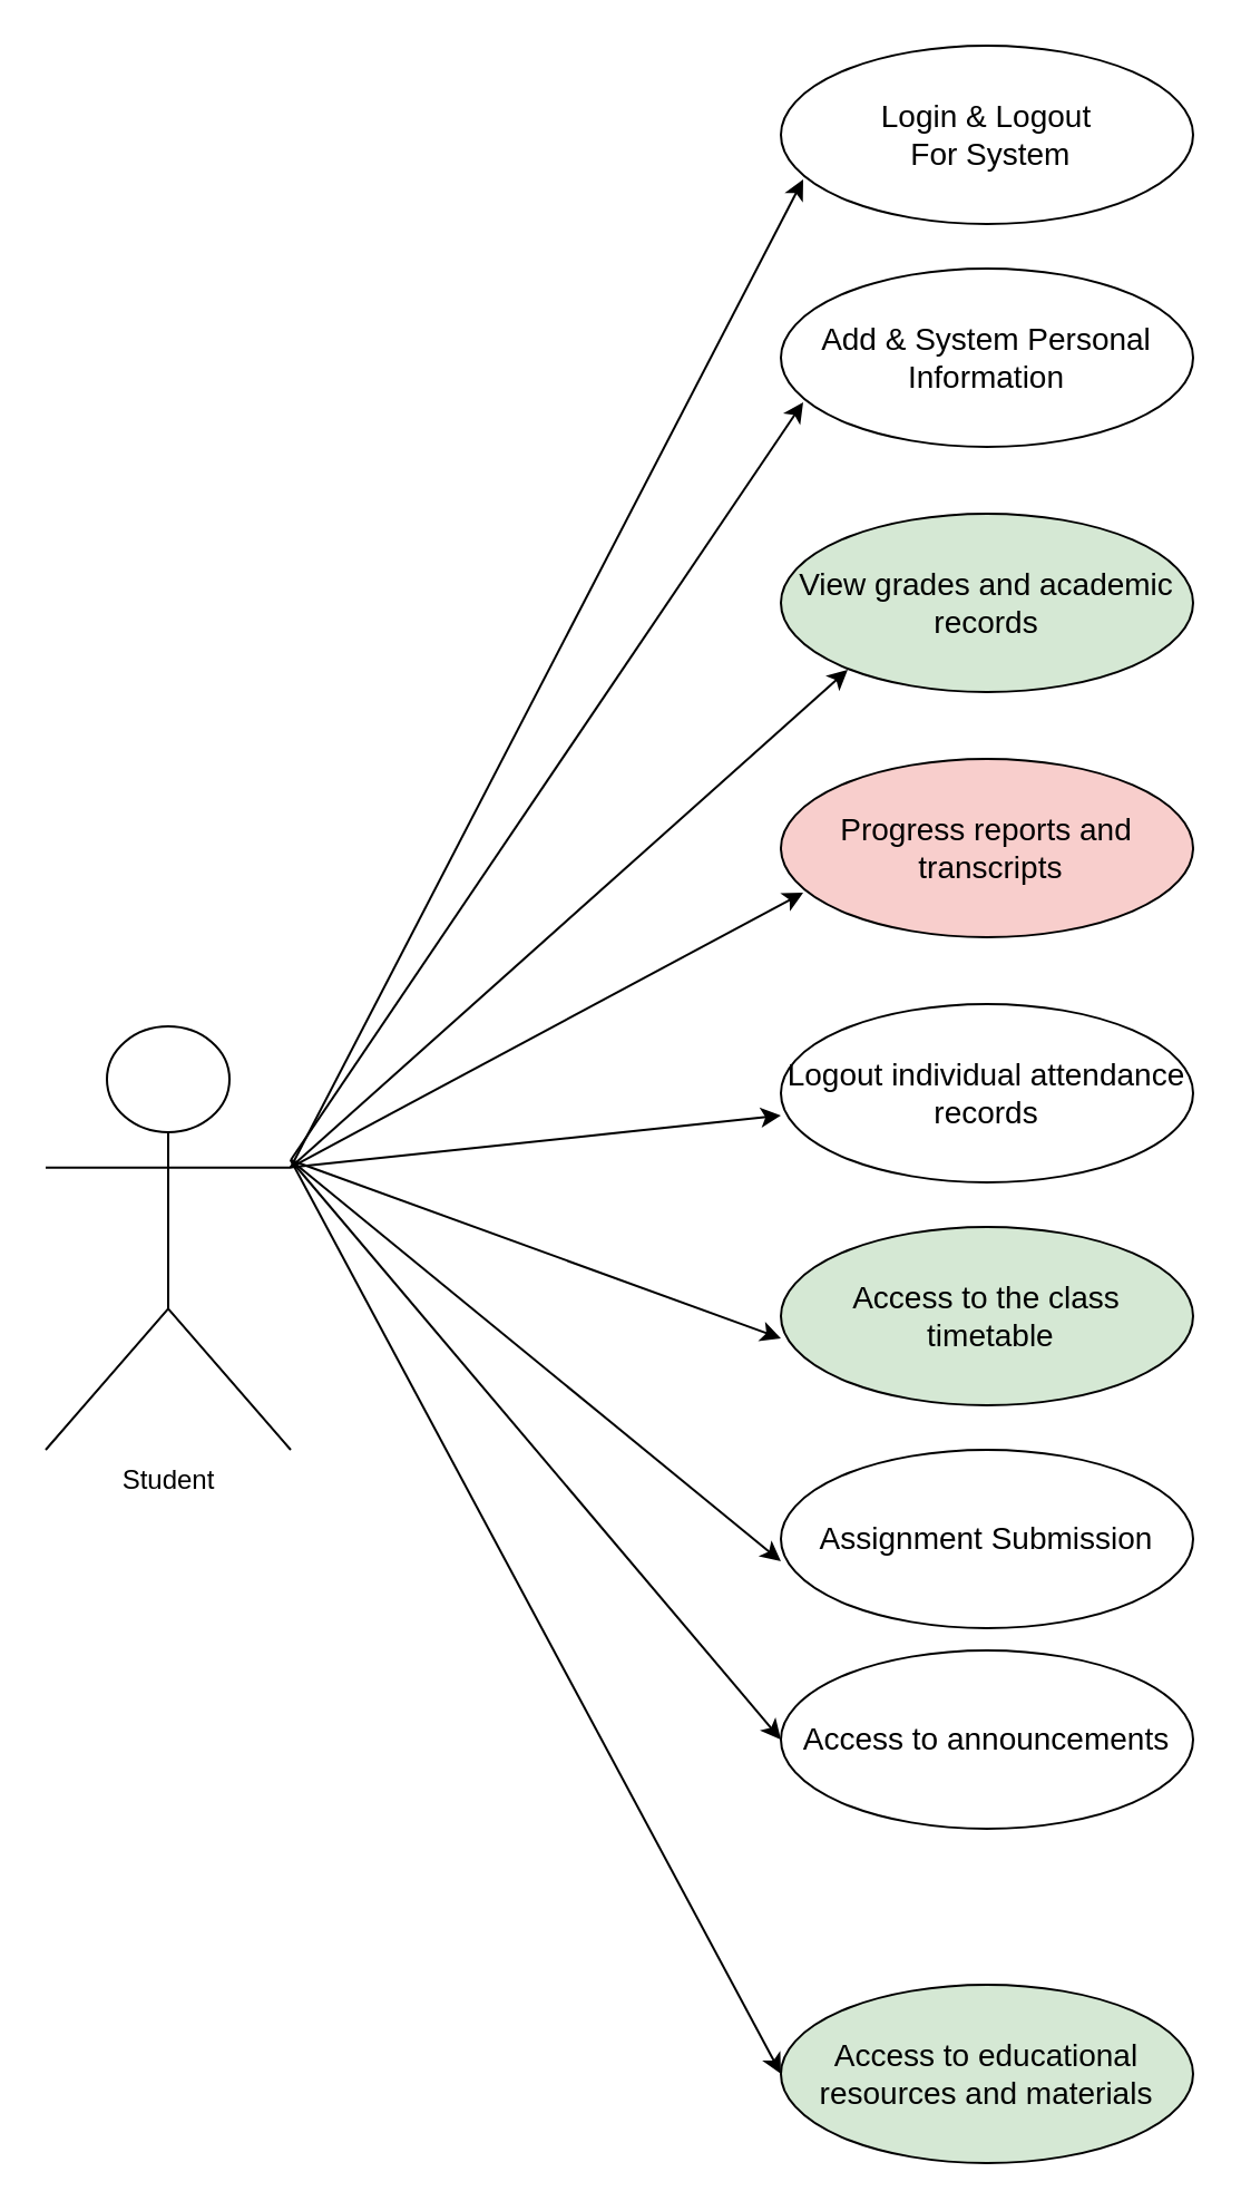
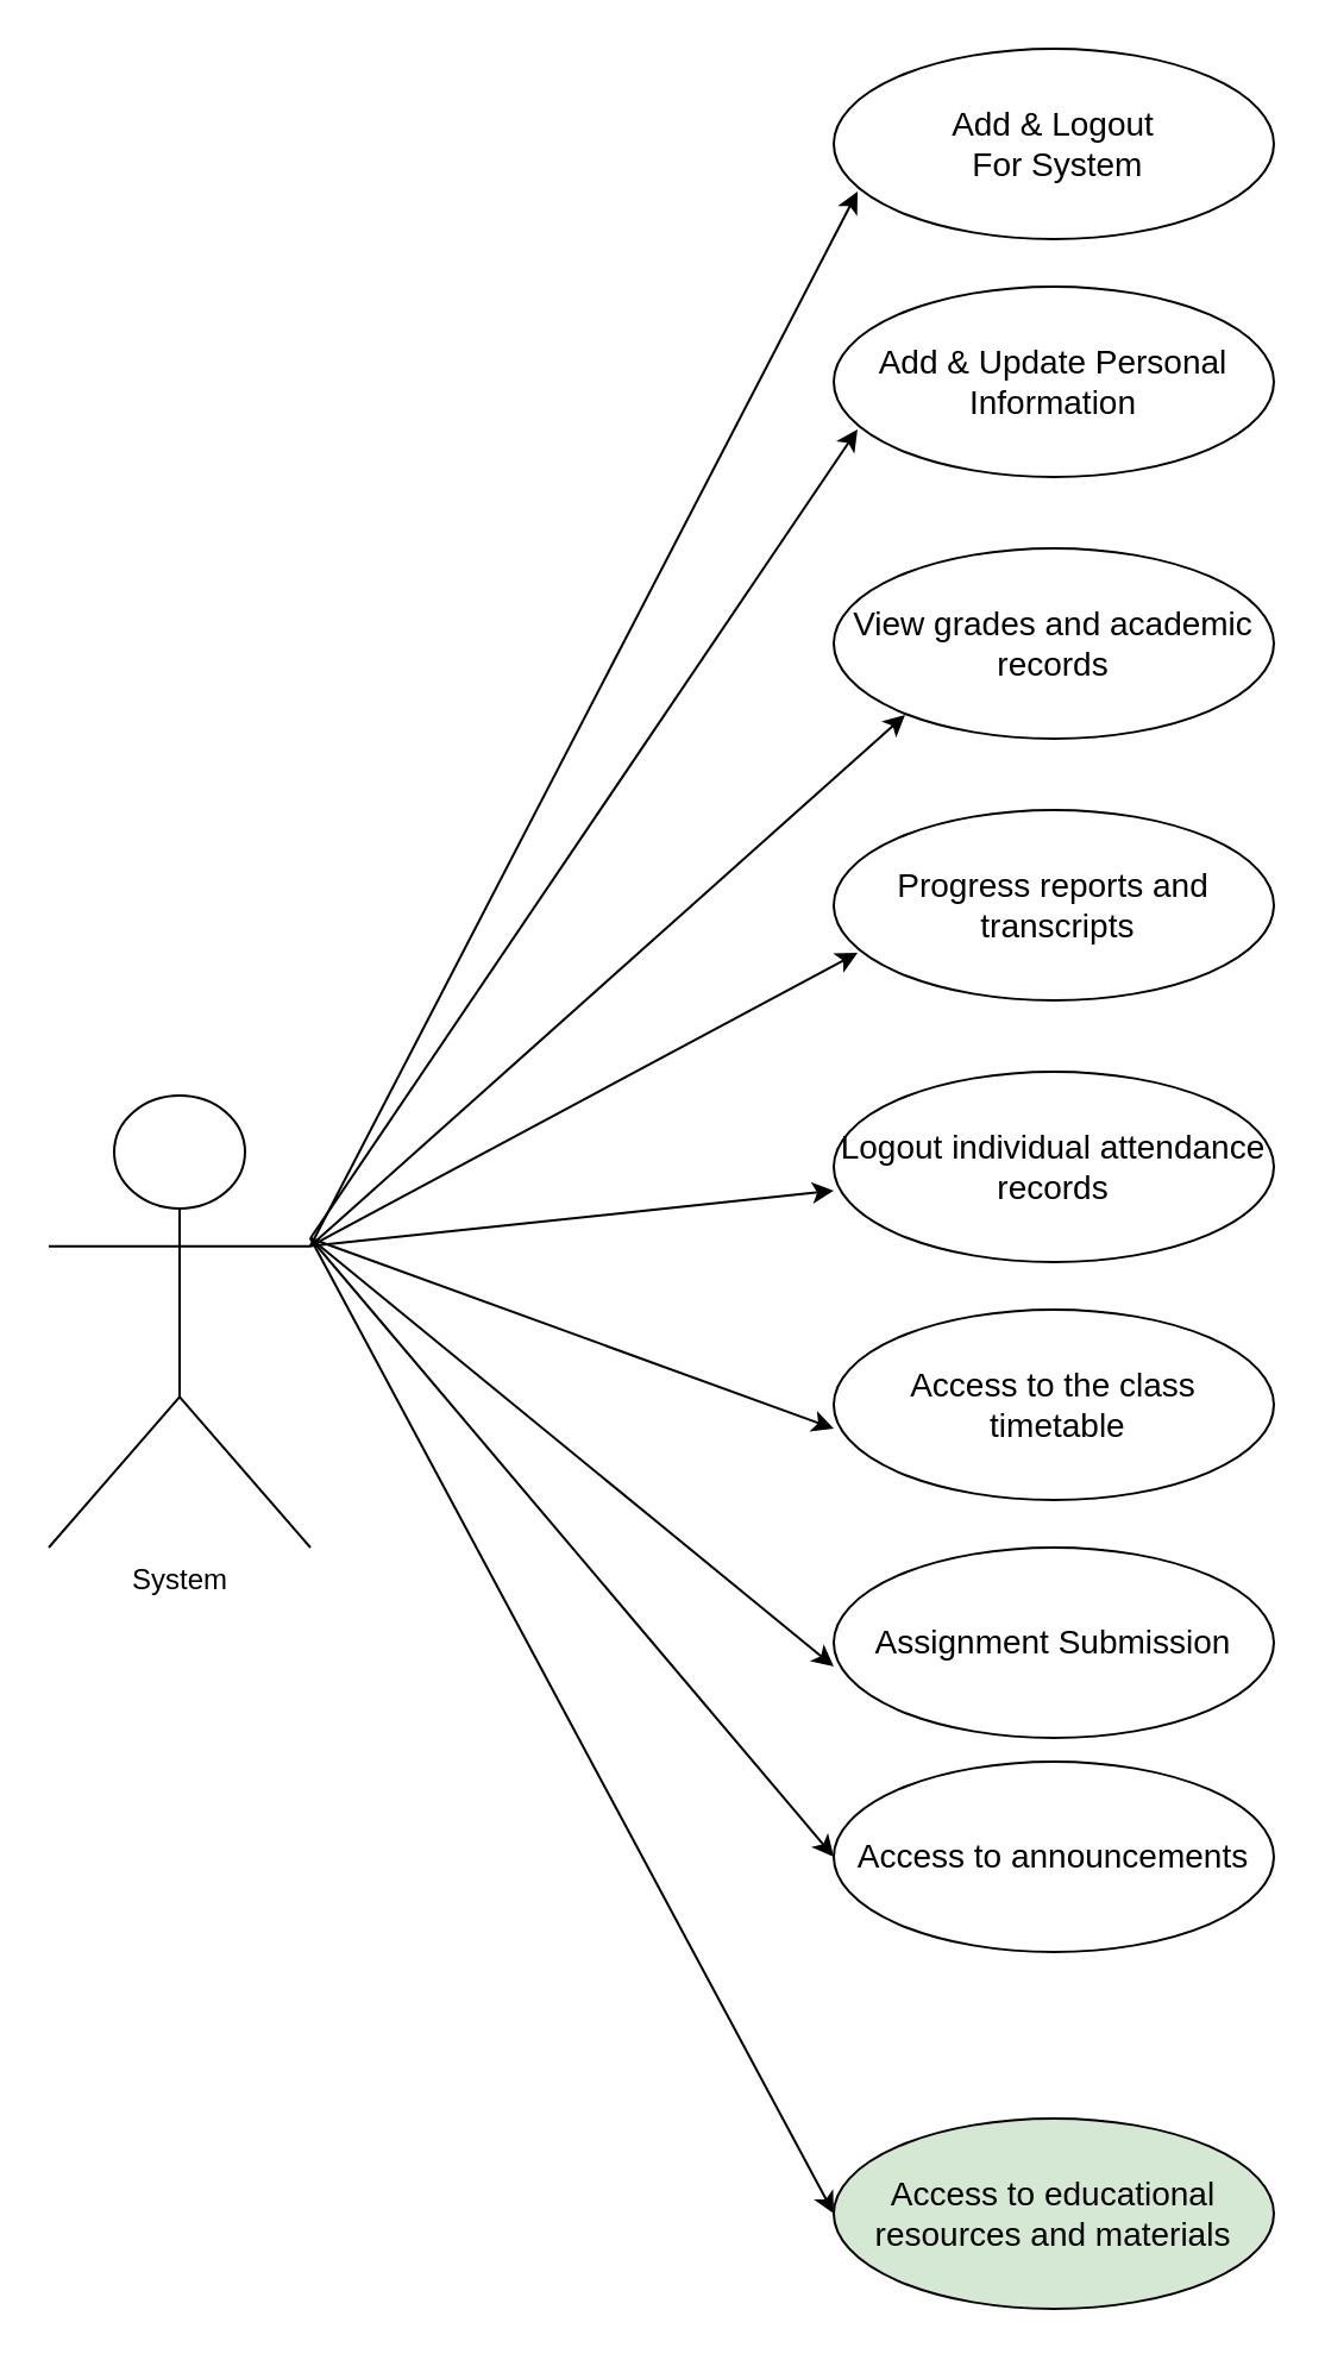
  <mxCell id="0" />
  <mxCell id="1" parent="0" />
- <mxCell id="2" value="Student" style="shape=umlActor;verticalLabelPosition=bottom;verticalAlign=top;html=1;outlineConnect=0;" vertex="1" parent="1"><mxGeometry x="20" y="460" width="110" height="190" as="geometry" /></mxCell>
- <mxCell id="3" value="&lt;font style=&quot;font-size: 14px;&quot;&gt;Login &amp;amp; Logout&lt;br&gt;&amp;nbsp;For System&lt;/font&gt;" style="ellipse;whiteSpace=wrap;html=1;" vertex="1" parent="1"><mxGeometry x="350" y="20" width="185" height="80" as="geometry" /></mxCell>
- <mxCell id="4" value="&lt;font style=&quot;font-size: 14px;&quot;&gt;Add &amp;amp; System Personal Information&lt;/font&gt;" style="ellipse;whiteSpace=wrap;html=1;" vertex="1" parent="1"><mxGeometry x="350" y="120" width="185" height="80" as="geometry" /></mxCell>
- <mxCell id="5" value="&lt;div&gt;&lt;font style=&quot;font-size: 14px;&quot;&gt;View grades and academic records&lt;/font&gt;&lt;/div&gt;" style="ellipse;whiteSpace=wrap;html=1;fillColor=#d5e8d4;" vertex="1" parent="1"><mxGeometry x="350" y="230" width="185" height="80" as="geometry" /></mxCell>
- <mxCell id="6" value="&lt;div style=&quot;font-size: 14px;&quot;&gt;&lt;font style=&quot;font-size: 14px;&quot;&gt;Progress reports and&lt;/font&gt;&lt;/div&gt;&lt;div style=&quot;font-size: 14px;&quot;&gt;&lt;font style=&quot;font-size: 14px;&quot;&gt;&amp;nbsp;transcripts&lt;/font&gt;&lt;/div&gt;" style="ellipse;whiteSpace=wrap;html=1;fillColor=#f8cecc;" vertex="1" parent="1"><mxGeometry x="350" y="340" width="185" height="80" as="geometry" /></mxCell>
+ <mxCell id="2" value="System" style="shape=umlActor;verticalLabelPosition=bottom;verticalAlign=top;html=1;outlineConnect=0;" vertex="1" parent="1"><mxGeometry x="20" y="460" width="110" height="190" as="geometry" /></mxCell>
+ <mxCell id="3" value="&lt;font style=&quot;font-size: 14px;&quot;&gt;Add &amp;amp; Logout&lt;br&gt;&amp;nbsp;For System&lt;/font&gt;" style="ellipse;whiteSpace=wrap;html=1;" vertex="1" parent="1"><mxGeometry x="350" y="20" width="185" height="80" as="geometry" /></mxCell>
+ <mxCell id="4" value="&lt;font style=&quot;font-size: 14px;&quot;&gt;Add &amp;amp; Update Personal Information&lt;/font&gt;" style="ellipse;whiteSpace=wrap;html=1;" vertex="1" parent="1"><mxGeometry x="350" y="120" width="185" height="80" as="geometry" /></mxCell>
+ <mxCell id="5" value="&lt;div&gt;&lt;font style=&quot;font-size: 14px;&quot;&gt;View grades and academic records&lt;/font&gt;&lt;/div&gt;" style="ellipse;whiteSpace=wrap;html=1;" vertex="1" parent="1"><mxGeometry x="350" y="230" width="185" height="80" as="geometry" /></mxCell>
+ <mxCell id="6" value="&lt;div style=&quot;font-size: 14px;&quot;&gt;&lt;font style=&quot;font-size: 14px;&quot;&gt;Progress reports and&lt;/font&gt;&lt;/div&gt;&lt;div style=&quot;font-size: 14px;&quot;&gt;&lt;font style=&quot;font-size: 14px;&quot;&gt;&amp;nbsp;transcripts&lt;/font&gt;&lt;/div&gt;" style="ellipse;whiteSpace=wrap;html=1;" vertex="1" parent="1"><mxGeometry x="350" y="340" width="185" height="80" as="geometry" /></mxCell>
  <mxCell id="7" value="&lt;font style=&quot;font-size: 14px;&quot;&gt;Logout individual attendance records&lt;/font&gt;" style="ellipse;whiteSpace=wrap;html=1;" vertex="1" parent="1"><mxGeometry x="350" y="450" width="185" height="80" as="geometry" /></mxCell>
- <mxCell id="8" value="&lt;div style=&quot;font-size: 14px;&quot;&gt;&lt;font style=&quot;font-size: 14px;&quot;&gt;Access to the class&lt;/font&gt;&lt;/div&gt;&lt;div style=&quot;font-size: 14px;&quot;&gt;&lt;font style=&quot;font-size: 14px;&quot;&gt;&amp;nbsp;timetable&lt;/font&gt;&lt;/div&gt;" style="ellipse;whiteSpace=wrap;html=1;fillColor=#d5e8d4;" vertex="1" parent="1"><mxGeometry x="350" y="550" width="185" height="80" as="geometry" /></mxCell>
+ <mxCell id="8" value="&lt;div style=&quot;font-size: 14px;&quot;&gt;&lt;font style=&quot;font-size: 14px;&quot;&gt;Access to the class&lt;/font&gt;&lt;/div&gt;&lt;div style=&quot;font-size: 14px;&quot;&gt;&lt;font style=&quot;font-size: 14px;&quot;&gt;&amp;nbsp;timetable&lt;/font&gt;&lt;/div&gt;" style="ellipse;whiteSpace=wrap;html=1;" vertex="1" parent="1"><mxGeometry x="350" y="550" width="185" height="80" as="geometry" /></mxCell>
  <mxCell id="9" value="&lt;div&gt;&lt;font style=&quot;font-size: 14px;&quot;&gt;Assignment Submission&lt;/font&gt;&lt;/div&gt;" style="ellipse;whiteSpace=wrap;html=1;" vertex="1" parent="1"><mxGeometry x="350" y="650" width="185" height="80" as="geometry" /></mxCell>
  <mxCell id="10" value="&lt;font style=&quot;font-size: 14px;&quot;&gt;Access to announcements&lt;/font&gt;" style="ellipse;whiteSpace=wrap;html=1;" vertex="1" parent="1"><mxGeometry x="350" y="740" width="185" height="80" as="geometry" /></mxCell>
  <mxCell id="11" value="&lt;font style=&quot;font-size: 14px;&quot;&gt;Access to educational resources and materials&lt;/font&gt;" style="ellipse;whiteSpace=wrap;html=1;fillColor=#d5e8d4;" vertex="1" parent="1"><mxGeometry x="350" y="890" width="185" height="80" as="geometry" /></mxCell>
  <mxCell id="12" value="" style="endArrow=classic;html=1;rounded=0;exitX=1;exitY=0.333;exitDx=0;exitDy=0;exitPerimeter=0;" edge="1" parent="1" source="2"><mxGeometry width="50" height="50" relative="1" as="geometry"><mxPoint x="310" y="130" as="sourcePoint" /><mxPoint x="360" y="80" as="targetPoint" /></mxGeometry></mxCell>
  <mxCell id="13" value="" style="endArrow=classic;html=1;rounded=0;" edge="1" parent="1"><mxGeometry width="50" height="50" relative="1" as="geometry"><mxPoint x="130" y="520" as="sourcePoint" /><mxPoint x="360" y="180" as="targetPoint" /></mxGeometry></mxCell>
  <mxCell id="14" value="" style="endArrow=classic;html=1;rounded=0;exitX=1;exitY=0.333;exitDx=0;exitDy=0;exitPerimeter=0;" edge="1" parent="1" source="2"><mxGeometry width="50" height="50" relative="1" as="geometry"><mxPoint x="330" y="350" as="sourcePoint" /><mxPoint x="380" y="300" as="targetPoint" /></mxGeometry></mxCell>
  <mxCell id="15" value="" style="endArrow=classic;html=1;rounded=0;exitX=1;exitY=0.333;exitDx=0;exitDy=0;exitPerimeter=0;" edge="1" parent="1" source="2"><mxGeometry width="50" height="50" relative="1" as="geometry"><mxPoint x="310" y="450" as="sourcePoint" /><mxPoint x="360" y="400" as="targetPoint" /></mxGeometry></mxCell>
  <mxCell id="16" value="" style="endArrow=classic;html=1;rounded=0;exitX=1;exitY=0.333;exitDx=0;exitDy=0;exitPerimeter=0;" edge="1" parent="1" source="2"><mxGeometry width="50" height="50" relative="1" as="geometry"><mxPoint x="300" y="550" as="sourcePoint" /><mxPoint x="350" y="500" as="targetPoint" /></mxGeometry></mxCell>
  <mxCell id="17" value="" style="endArrow=classic;html=1;rounded=0;" edge="1" parent="1"><mxGeometry width="50" height="50" relative="1" as="geometry"><mxPoint x="130" y="520" as="sourcePoint" /><mxPoint x="350" y="600" as="targetPoint" /></mxGeometry></mxCell>
  <mxCell id="18" value="" style="endArrow=classic;html=1;rounded=0;" edge="1" parent="1"><mxGeometry width="50" height="50" relative="1" as="geometry"><mxPoint x="130" y="520" as="sourcePoint" /><mxPoint x="350" y="700" as="targetPoint" /></mxGeometry></mxCell>
  <mxCell id="19" value="" style="endArrow=classic;html=1;rounded=0;entryX=0;entryY=0.5;entryDx=0;entryDy=0;" edge="1" parent="1" target="10"><mxGeometry width="50" height="50" relative="1" as="geometry"><mxPoint x="130" y="520" as="sourcePoint" /><mxPoint x="210" y="750" as="targetPoint" /></mxGeometry></mxCell>
  <mxCell id="20" value="" style="endArrow=classic;html=1;rounded=0;" edge="1" parent="1"><mxGeometry width="50" height="50" relative="1" as="geometry"><mxPoint x="130" y="520" as="sourcePoint" /><mxPoint x="350" y="930" as="targetPoint" /></mxGeometry></mxCell>
